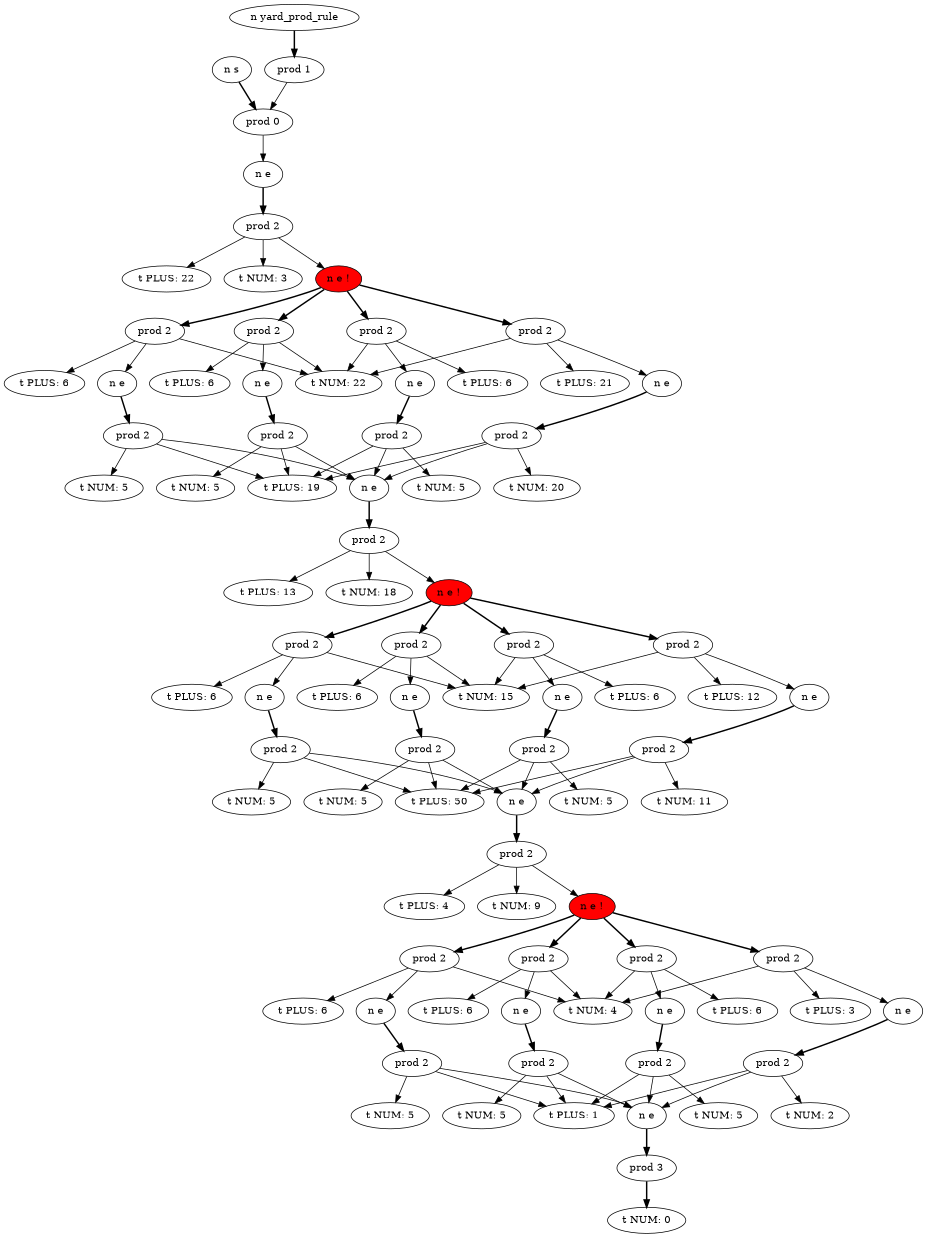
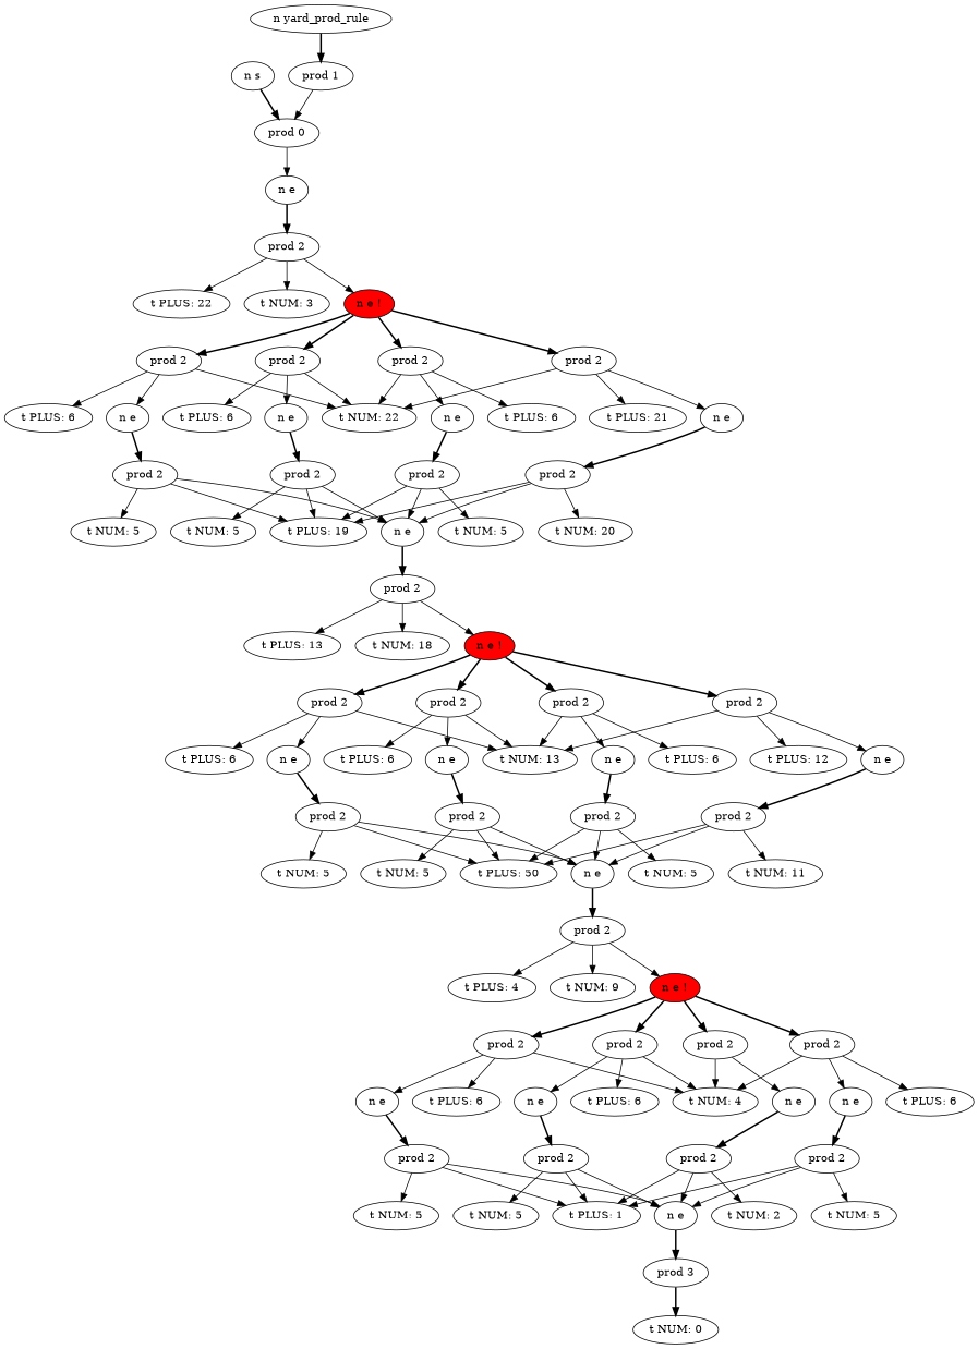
  digraph {
    n1 [label="t PLUS: 22"]
    n2 [label="t NUM: 3"]
    n3 [label="t PLUS: 6"]
    n4 [label="t NUM: 22"]
    n5 [label="t PLUS: 6"]
    n6 [label="t PLUS: 6"]
    n7 [label="t PLUS: 21"]
    n8 [label="t PLUS: 19"]
    n9 [label="t NUM: 20"]
    n10 [label="t PLUS: 13"]
    n11 [label="t NUM: 18"]
    n12 [label="t PLUS: 6"]
-   n13 [label="t NUM: 15"]
+   n13 [label="t NUM: 13"]
    n14 [label="t PLUS: 6"]
    n15 [label="t PLUS: 6"]
    n16 [label="t PLUS: 12"]
    n17 [label="t PLUS: 50"]
    n18 [label="t NUM: 11"]
    n19 [label="t PLUS: 4"]
    n20 [label="t NUM: 9"]
    n21 [label="t PLUS: 6"]
    n22 [label="t NUM: 4"]
    n23 [label="t PLUS: 6"]
    n24 [label="t PLUS: 6"]
-   n25 [label="t PLUS: 3"]
    n26 [label="t PLUS: 1"]
    n27 [label="t NUM: 2"]
    n28 [label="t NUM: 0"]
    n29 [label="n e"]
    n30 [label="prod 3"]
    n31 [label="n e"]
    n32 [label="prod 2"]
    n33 [label="t NUM: 5"]
    n34 [label="n e"]
    n35 [label="prod 2"]
    n36 [label="t NUM: 5"]
    n37 [label="n e"]
    n38 [label="prod 2"]
    n39 [label="t NUM: 5"]
    n40 [label="n e"]
    n41 [label="prod 2"]
    n42 [fillcolor=red label="n e !" style=filled]
    n43 [label="prod 2"]
    n44 [label="prod 2"]
    n45 [label="prod 2"]
    n46 [label="prod 2"]
    n47 [label="n e"]
    n48 [label="prod 2"]
    n49 [label="n e"]
    n50 [label="prod 2"]
    n51 [label="t NUM: 5"]
    n52 [label="n e"]
    n53 [label="prod 2"]
    n54 [label="t NUM: 5"]
    n55 [label="n e"]
    n56 [label="prod 2"]
    n57 [label="t NUM: 5"]
    n58 [label="n e"]
    n59 [label="prod 2"]
    n60 [fillcolor=red label="n e !" style=filled]
    n61 [label="prod 2"]
    n62 [label="prod 2"]
    n63 [label="prod 2"]
    n64 [label="prod 2"]
    n65 [label="n e"]
    n66 [label="prod 2"]
    n67 [label="n e"]
    n68 [label="prod 2"]
    n69 [label="t NUM: 5"]
    n70 [label="n e"]
    n71 [label="prod 2"]
    n72 [label="t NUM: 5"]
    n73 [label="n e"]
    n74 [label="prod 2"]
    n75 [label="t NUM: 5"]
    n76 [label="n e"]
    n77 [label="prod 2"]
    n78 [fillcolor=red label="n e !" style=filled]
    n79 [label="prod 2"]
    n80 [label="prod 2"]
    n81 [label="prod 2"]
    n82 [label="prod 2"]
    n83 [label="n e"]
    n84 [label="prod 2"]
    n85 [label="n s"]
    n86 [label="prod 0"]
    n87 [label="n yard_prod_rule"]
    n88 [label="prod 1"]
    n29 -> n30 [style=bold width=10]
    n30 -> n28 [style=bold]
    n31 -> n32 [style=bold width=10]
    n32 -> n26
    n32 -> n27
    n32 -> n29
    n34 -> n35 [style=bold width=10]
    n35 -> n26
    n35 -> n29
    n35 -> n33
    n37 -> n38 [style=bold width=10]
    n38 -> n26
    n38 -> n29
    n38 -> n36
    n40 -> n41 [style=bold width=10]
    n41 -> n26
    n41 -> n29
    n41 -> n39
    n42 -> n43 [style=bold width=10]
    n42 -> n44 [style=bold width=10]
    n42 -> n45 [style=bold width=10]
    n42 -> n46 [style=bold width=10]
    n43 -> n21
    n43 -> n22
    n43 -> n40
    n44 -> n22
    n44 -> n23
    n44 -> n37
    n45 -> n22
    n45 -> n24
    n45 -> n34
    n46 -> n22
-   n46 -> n25
    n46 -> n31
    n47 -> n48 [style=bold width=10]
    n48 -> n19
    n48 -> n20
    n48 -> n42
    n49 -> n50 [style=bold width=10]
    n50 -> n17
    n50 -> n18
    n50 -> n47
    n52 -> n53 [style=bold width=10]
    n53 -> n17
    n53 -> n47
    n53 -> n51
    n55 -> n56 [style=bold width=10]
    n56 -> n17
    n56 -> n47
    n56 -> n54
    n58 -> n59 [style=bold width=10]
    n59 -> n17
    n59 -> n47
    n59 -> n57
    n60 -> n61 [style=bold width=10]
    n60 -> n62 [style=bold width=10]
    n60 -> n63 [style=bold width=10]
    n60 -> n64 [style=bold width=10]
    n61 -> n12
    n61 -> n13
    n61 -> n58
    n62 -> n13
    n62 -> n14
    n62 -> n55
    n63 -> n13
    n63 -> n15
    n63 -> n52
    n64 -> n13
    n64 -> n16
    n64 -> n49
    n65 -> n66 [style=bold width=10]
    n66 -> n10
    n66 -> n11
    n66 -> n60
    n67 -> n68 [style=bold width=10]
    n68 -> n8
    n68 -> n9
    n68 -> n65
    n70 -> n71 [style=bold width=10]
    n71 -> n8
    n71 -> n65
    n71 -> n69
    n73 -> n74 [style=bold width=10]
    n74 -> n8
    n74 -> n65
    n74 -> n72
    n76 -> n77 [style=bold width=10]
    n77 -> n8
    n77 -> n65
    n77 -> n75
    n78 -> n79 [style=bold width=10]
    n78 -> n80 [style=bold width=10]
    n78 -> n81 [style=bold width=10]
    n78 -> n82 [style=bold width=10]
    n79 -> n3
    n79 -> n4
    n79 -> n76
    n80 -> n4
    n80 -> n5
    n80 -> n73
    n81 -> n4
    n81 -> n6
    n81 -> n70
    n82 -> n4
    n82 -> n7
    n82 -> n67
    n83 -> n84 [style=bold width=10]
    n84 -> n1
    n84 -> n2
    n84 -> n78
    n85 -> n86 [style=bold width=10]
    n86 -> n83
    n87 -> n88 [style=bold width=10]
    n88 -> n86
  }
